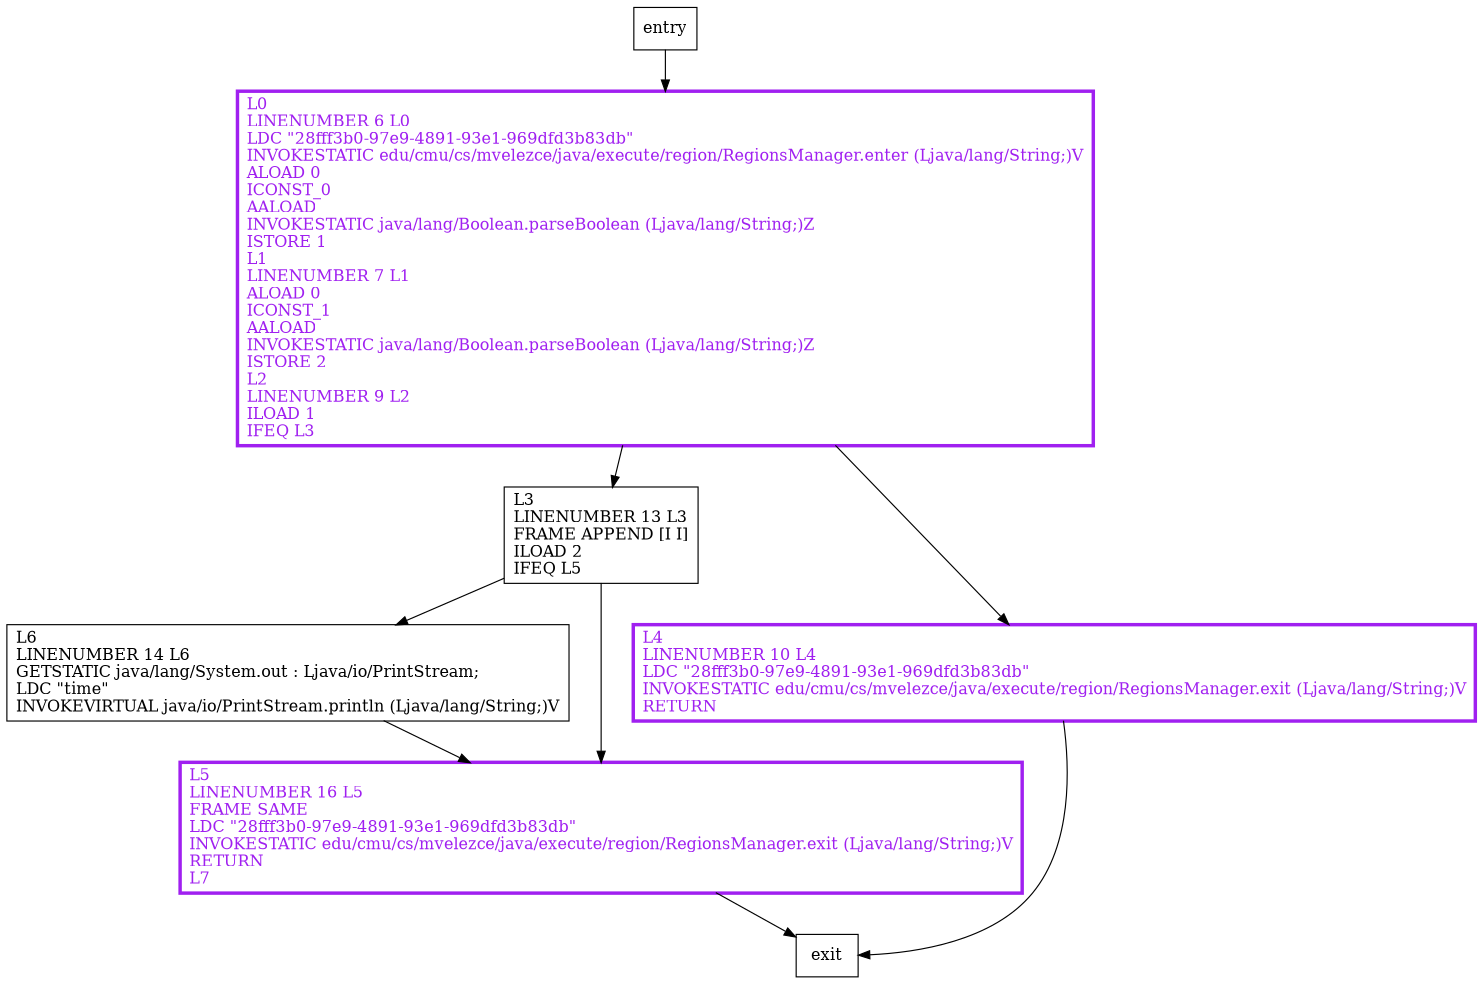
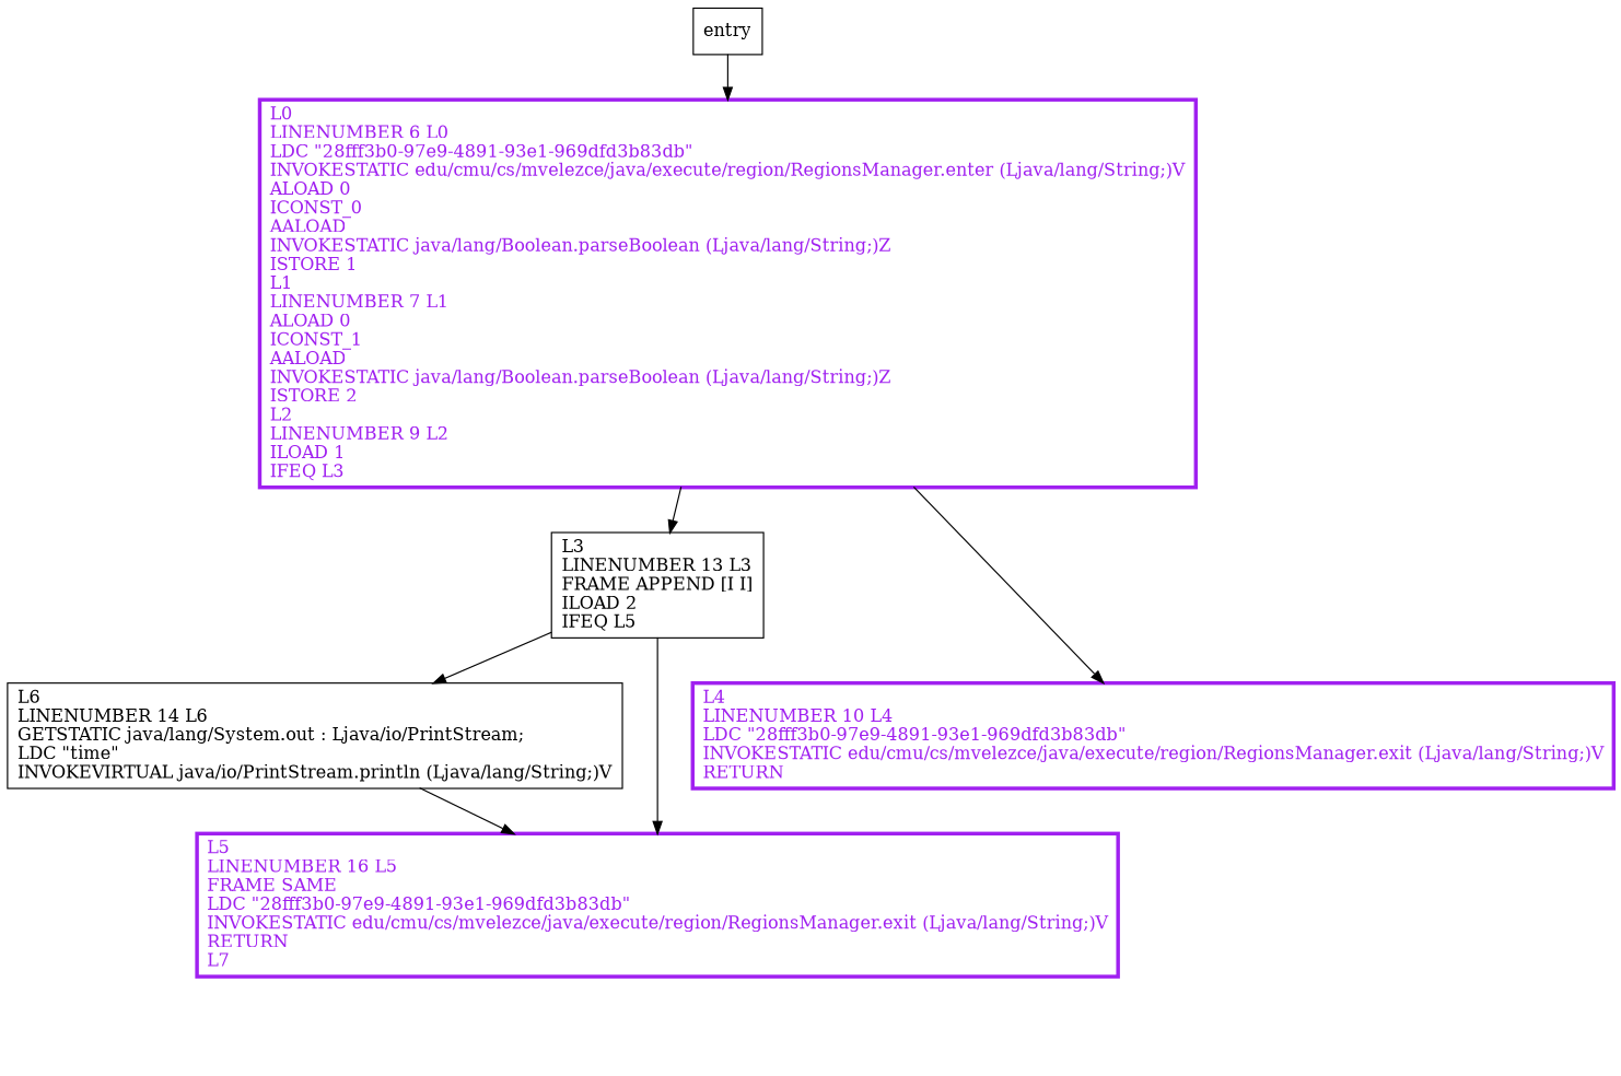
  digraph {
    node [shape=record]
    n1 [label="L6\lLINENUMBER 14 L6\lGETSTATIC java/lang/System.out : Ljava/io/PrintStream;\lLDC \"time\"\lINVOKEVIRTUAL java/io/PrintStream.println (Ljava/lang/String;)V\l"]
    n2 [color=purple fontcolor=purple label="L5\lLINENUMBER 16 L5\lFRAME SAME\lLDC \"28fff3b0-97e9-4891-93e1-969dfd3b83db\"\lINVOKESTATIC edu/cmu/cs/mvelezce/java/execute/region/RegionsManager.exit (Ljava/lang/String;)V\lRETURN\lL7\l" penwidth=3]
    n3 [label="L3\lLINENUMBER 13 L3\lFRAME APPEND [I I]\lILOAD 2\lIFEQ L5\l"]
    n4 [color=purple fontcolor=purple label="L4\lLINENUMBER 10 L4\lLDC \"28fff3b0-97e9-4891-93e1-969dfd3b83db\"\lINVOKESTATIC edu/cmu/cs/mvelezce/java/execute/region/RegionsManager.exit (Ljava/lang/String;)V\lRETURN\l" penwidth=3]
-   exit
    n6 [color=purple fontcolor=purple label="L0\lLINENUMBER 6 L0\lLDC \"28fff3b0-97e9-4891-93e1-969dfd3b83db\"\lINVOKESTATIC edu/cmu/cs/mvelezce/java/execute/region/RegionsManager.enter (Ljava/lang/String;)V\lALOAD 0\lICONST_0\lAALOAD\lINVOKESTATIC java/lang/Boolean.parseBoolean (Ljava/lang/String;)Z\lISTORE 1\lL1\lLINENUMBER 7 L1\lALOAD 0\lICONST_1\lAALOAD\lINVOKESTATIC java/lang/Boolean.parseBoolean (Ljava/lang/String;)Z\lISTORE 2\lL2\lLINENUMBER 9 L2\lILOAD 1\lIFEQ L3\l" penwidth=3]
    entry
    n1 -> n2
-   n2 -> exit
    n3 -> n1
    n3 -> n2
-   n4 -> exit
    n6 -> n3
    n6 -> n4
    entry -> n6
  }
